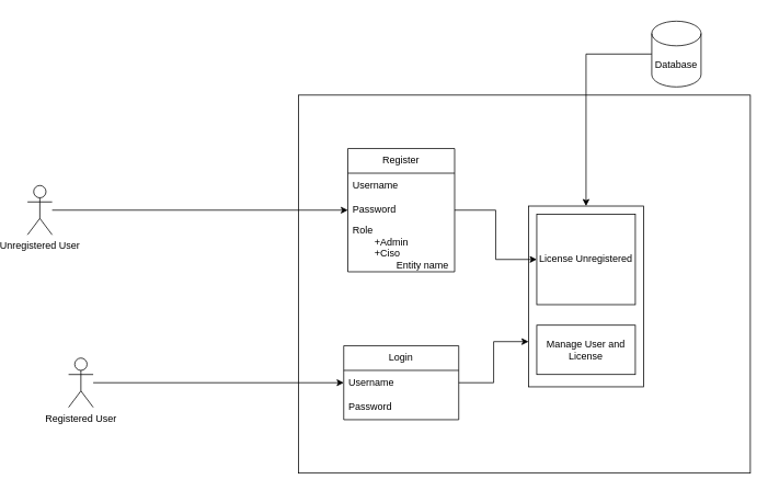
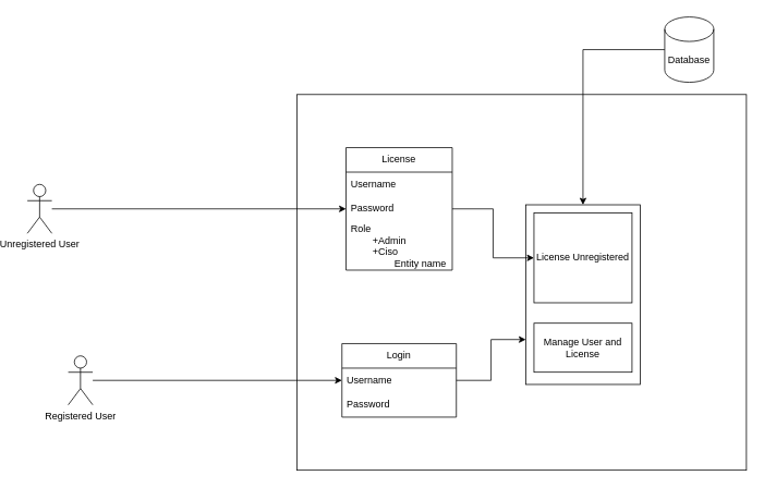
  <mxCell id="0" />
  <mxCell id="1" parent="0" />
  <mxCell id="2" value="" style="rounded=0;whiteSpace=wrap;html=1;movable=0;resizable=0;rotatable=0;deletable=0;editable=0;locked=1;connectable=0;" vertex="1" parent="1"><mxGeometry x="350" y="115" width="550" height="460" as="geometry" /></mxCell>
  <mxCell id="3" value="Login" style="swimlane;fontStyle=0;childLayout=stackLayout;horizontal=1;startSize=30;horizontalStack=0;resizeParent=1;resizeParentMax=0;resizeLast=0;collapsible=1;marginBottom=0;whiteSpace=wrap;html=1;" vertex="1" parent="1"><mxGeometry x="405" y="420" width="140" height="90" as="geometry" /></mxCell>
  <mxCell id="4" value="Username" style="text;strokeColor=none;fillColor=none;align=left;verticalAlign=middle;spacingLeft=4;spacingRight=4;overflow=hidden;points=[[0,0.5],[1,0.5]];portConstraint=eastwest;rotatable=0;whiteSpace=wrap;html=1;" vertex="1" parent="3"><mxGeometry y="30" width="140" height="30" as="geometry" /></mxCell>
  <mxCell id="5" value="Password" style="text;strokeColor=none;fillColor=none;align=left;verticalAlign=middle;spacingLeft=4;spacingRight=4;overflow=hidden;points=[[0,0.5],[1,0.5]];portConstraint=eastwest;rotatable=0;whiteSpace=wrap;html=1;" vertex="1" parent="3"><mxGeometry y="60" width="140" height="30" as="geometry" /></mxCell>
- <mxCell id="6" value="Register" style="swimlane;fontStyle=0;childLayout=stackLayout;horizontal=1;startSize=30;horizontalStack=0;resizeParent=1;resizeParentMax=0;resizeLast=0;collapsible=1;marginBottom=0;whiteSpace=wrap;html=1;" vertex="1" parent="1"><mxGeometry x="410" y="180" width="130" height="150" as="geometry" /></mxCell>
+ <mxCell id="6" value="License" style="swimlane;fontStyle=0;childLayout=stackLayout;horizontal=1;startSize=30;horizontalStack=0;resizeParent=1;resizeParentMax=0;resizeLast=0;collapsible=1;marginBottom=0;whiteSpace=wrap;html=1;" vertex="1" parent="1"><mxGeometry x="410" y="180" width="130" height="150" as="geometry" /></mxCell>
  <mxCell id="7" value="Username" style="text;strokeColor=none;fillColor=none;align=left;verticalAlign=middle;spacingLeft=4;spacingRight=4;overflow=hidden;points=[[0,0.5],[1,0.5]];portConstraint=eastwest;rotatable=0;whiteSpace=wrap;html=1;" vertex="1" parent="6"><mxGeometry y="30" width="130" height="30" as="geometry" /></mxCell>
  <mxCell id="8" value="Password" style="text;strokeColor=none;fillColor=none;align=left;verticalAlign=middle;spacingLeft=4;spacingRight=4;overflow=hidden;points=[[0,0.5],[1,0.5]];portConstraint=eastwest;rotatable=0;whiteSpace=wrap;html=1;" vertex="1" parent="6"><mxGeometry y="60" width="130" height="30" as="geometry" /></mxCell>
  <mxCell id="9" value="Role&lt;div&gt;&lt;span style=&quot;white-space: pre;&quot;&gt;&#09;&lt;/span&gt;+Admin&lt;br&gt;&lt;/div&gt;&lt;div&gt;&lt;span style=&quot;white-space: pre;&quot;&gt;&#09;&lt;/span&gt;+Ciso&lt;br&gt;&lt;/div&gt;&lt;div&gt;&lt;span style=&quot;white-space: pre;&quot;&gt;&#09;&lt;/span&gt;&lt;span style=&quot;white-space: pre;&quot;&gt;&#09;&lt;/span&gt;Entity name&lt;br&gt;&lt;/div&gt;" style="text;strokeColor=none;fillColor=none;align=left;verticalAlign=middle;spacingLeft=4;spacingRight=4;overflow=hidden;points=[[0,0.5],[1,0.5]];portConstraint=eastwest;rotatable=0;whiteSpace=wrap;html=1;" vertex="1" parent="6"><mxGeometry y="90" width="130" height="60" as="geometry" /></mxCell>
  <mxCell id="10" value="" style="rounded=0;whiteSpace=wrap;html=1;" vertex="1" parent="1"><mxGeometry x="630" y="250" width="140" height="220" as="geometry" /></mxCell>
  <mxCell id="11" value="Manage User and License" style="rounded=0;whiteSpace=wrap;html=1;" vertex="1" parent="1"><mxGeometry x="640" y="395" width="120" height="60" as="geometry" /></mxCell>
  <mxCell id="12" value="License Unregistered" style="rounded=0;whiteSpace=wrap;html=1;" vertex="1" parent="1"><mxGeometry x="640" y="260" width="120" height="110" as="geometry" /></mxCell>
  <mxCell id="13" style="edgeStyle=orthogonalEdgeStyle;rounded=0;orthogonalLoop=1;jettySize=auto;html=1;entryX=0;entryY=0.5;entryDx=0;entryDy=0;" edge="1" parent="1" source="14" target="8"><mxGeometry relative="1" as="geometry" /></mxCell>
  <mxCell id="14" value="Unregistered User" style="shape=umlActor;verticalLabelPosition=bottom;verticalAlign=top;html=1;outlineConnect=0;" vertex="1" parent="1"><mxGeometry x="20" y="225" width="30" height="60" as="geometry" /></mxCell>
  <mxCell id="15" style="edgeStyle=orthogonalEdgeStyle;rounded=0;orthogonalLoop=1;jettySize=auto;html=1;entryX=0;entryY=0.5;entryDx=0;entryDy=0;" edge="1" parent="1" source="16" target="4"><mxGeometry relative="1" as="geometry" /></mxCell>
  <mxCell id="16" value="Registered User" style="shape=umlActor;verticalLabelPosition=bottom;verticalAlign=top;html=1;outlineConnect=0;" vertex="1" parent="1"><mxGeometry x="70" y="435" width="30" height="60" as="geometry" /></mxCell>
  <mxCell id="17" style="edgeStyle=orthogonalEdgeStyle;rounded=0;orthogonalLoop=1;jettySize=auto;html=1;entryX=0;entryY=0.5;entryDx=0;entryDy=0;" edge="1" parent="1" source="8" target="12"><mxGeometry relative="1" as="geometry" /></mxCell>
  <mxCell id="18" style="edgeStyle=orthogonalEdgeStyle;rounded=0;orthogonalLoop=1;jettySize=auto;html=1;exitX=1;exitY=0.5;exitDx=0;exitDy=0;entryX=0;entryY=0.75;entryDx=0;entryDy=0;" edge="1" parent="1" source="4" target="10"><mxGeometry relative="1" as="geometry" /></mxCell>
  <mxCell id="19" style="edgeStyle=orthogonalEdgeStyle;rounded=0;orthogonalLoop=1;jettySize=auto;html=1;entryX=0.5;entryY=0;entryDx=0;entryDy=0;" edge="1" parent="1" source="20" target="10"><mxGeometry relative="1" as="geometry" /></mxCell>
- <mxCell id="20" value="Database" style="shape=cylinder3;whiteSpace=wrap;html=1;boundedLbl=1;backgroundOutline=1;size=15;" vertex="1" parent="1"><mxGeometry x="780" y="25" width="60" height="80" as="geometry" /></mxCell>
+ <mxCell id="20" value="Database" style="shape=cylinder3;whiteSpace=wrap;html=1;boundedLbl=1;backgroundOutline=1;size=15;" vertex="1" parent="1"><mxGeometry x="800" y="20" width="60" height="80" as="geometry" /></mxCell>
